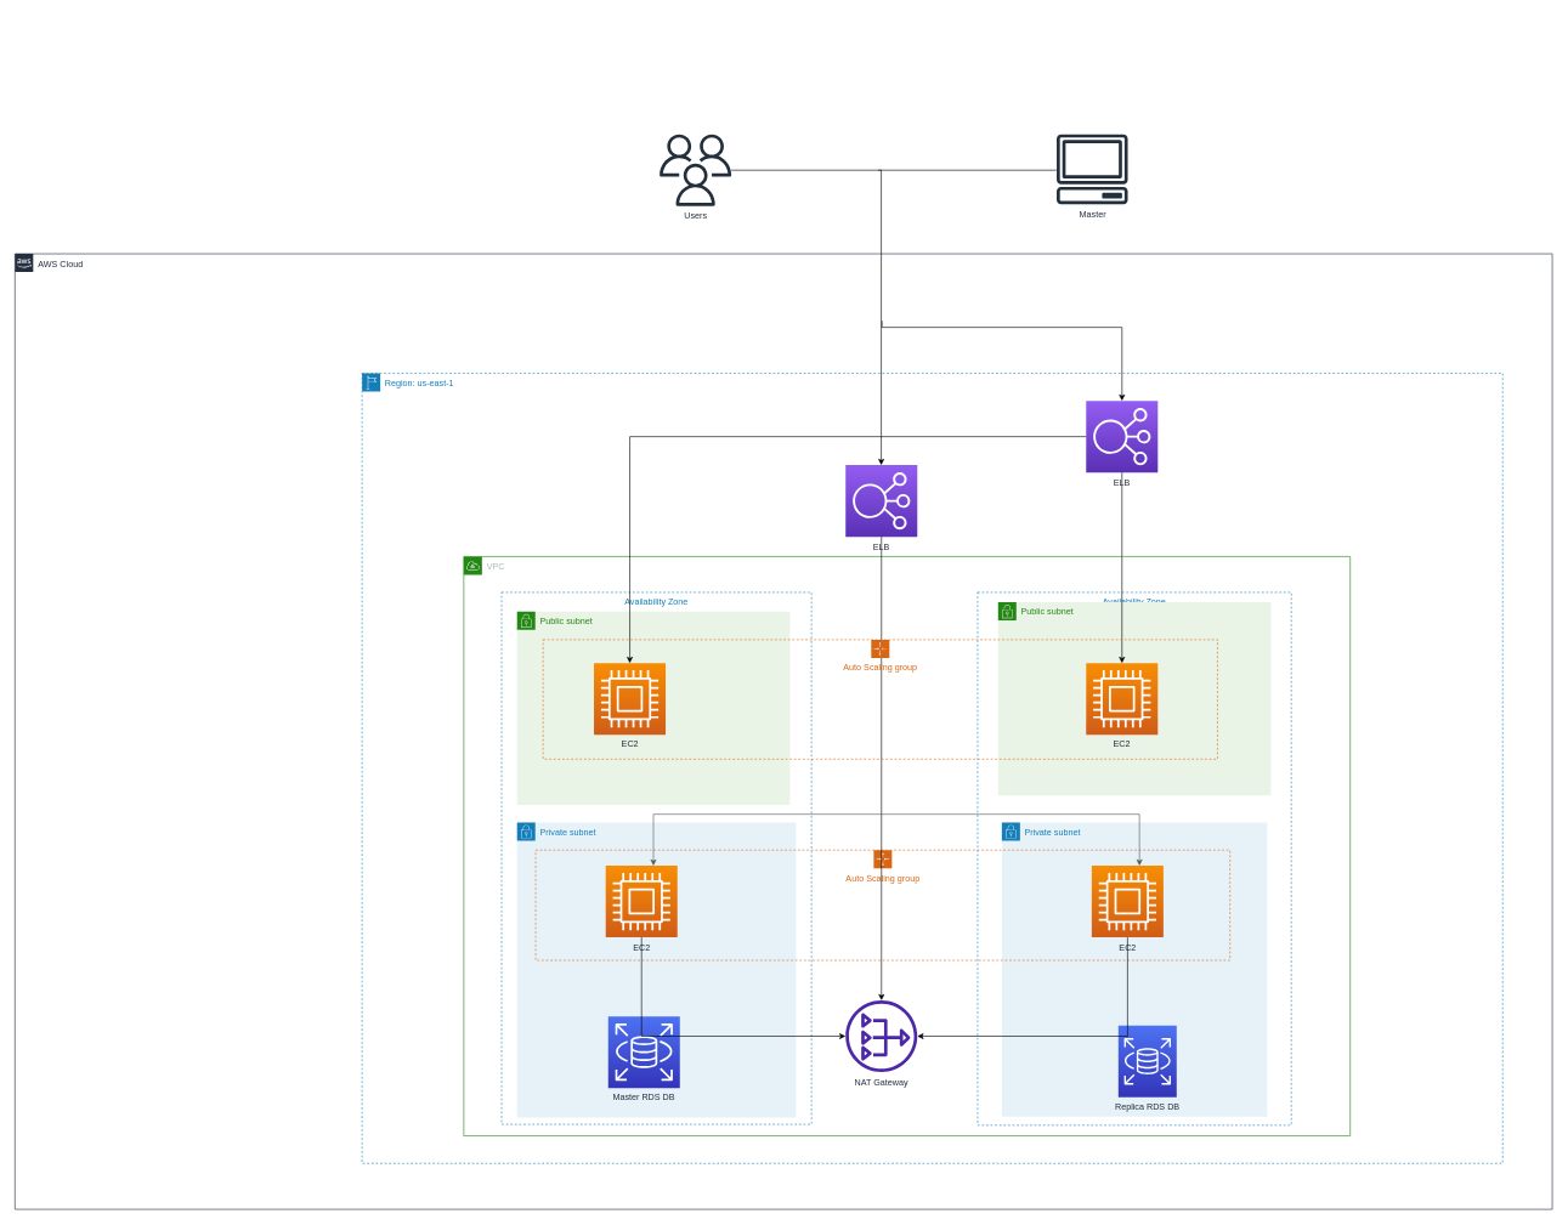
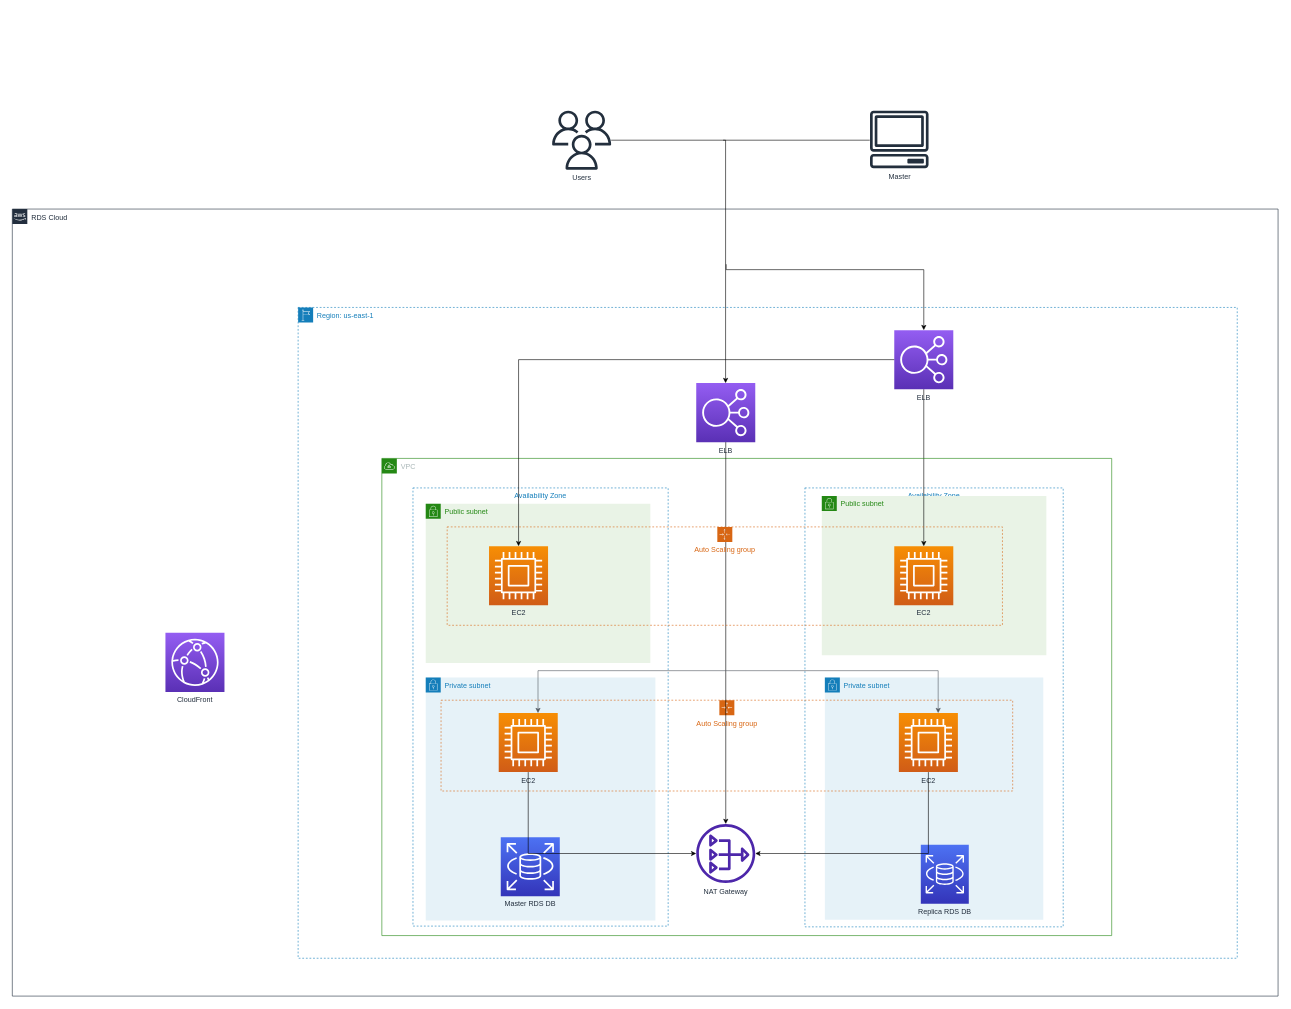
  <mxCell id="0" />
  <mxCell id="1" parent="0" />
  <mxCell id="2" value="Availability Zone" style="fillColor=none;strokeColor=#147EBA;dashed=1;verticalAlign=top;fontStyle=0;fontColor=#147EBA;" parent="1" vertex="1"><mxGeometry x="687.883" y="812.877" width="425.403" height="730.431" as="geometry" /></mxCell>
  <mxCell id="3" value="Availability Zone" style="fillColor=none;strokeColor=#147EBA;dashed=1;verticalAlign=top;fontStyle=0;fontColor=#147EBA;container=0;" vertex="1" parent="1"><mxGeometry x="1341.302" y="812.877" width="430.508" height="731.692" as="geometry" /></mxCell>
  <mxCell id="4" value="Private subnet" style="points=[[0,0],[0.25,0],[0.5,0],[0.75,0],[1,0],[1,0.25],[1,0.5],[1,0.75],[1,1],[0.75,1],[0.5,1],[0.25,1],[0,1],[0,0.75],[0,0.5],[0,0.25]];outlineConnect=0;gradientColor=none;html=1;whiteSpace=wrap;fontSize=12;fontStyle=0;container=0;pointerEvents=0;collapsible=0;recursiveResize=0;shape=mxgraph.aws4.group;grIcon=mxgraph.aws4.group_security_group;grStroke=0;strokeColor=#147EBA;fillColor=#E6F2F8;verticalAlign=top;align=left;spacingLeft=30;fontColor=#147EBA;dashed=0;" vertex="1" parent="1"><mxGeometry x="1374.484" y="1128.892" width="364.145" height="403.692" as="geometry" /></mxCell>
  <mxCell id="5" value="Public subnet" style="points=[[0,0],[0.25,0],[0.5,0],[0.75,0],[1,0],[1,0.25],[1,0.5],[1,0.75],[1,1],[0.75,1],[0.5,1],[0.25,1],[0,1],[0,0.75],[0,0.5],[0,0.25]];outlineConnect=0;gradientColor=none;html=1;whiteSpace=wrap;fontSize=12;fontStyle=0;container=1;pointerEvents=0;collapsible=0;recursiveResize=0;shape=mxgraph.aws4.group;grIcon=mxgraph.aws4.group_security_group;grStroke=0;strokeColor=#248814;fillColor=#E9F3E6;verticalAlign=top;align=left;spacingLeft=30;fontColor=#248814;dashed=0;" parent="1" vertex="1"><mxGeometry x="709.153" y="839.369" width="374.355" height="265.554" as="geometry" /></mxCell>
  <mxCell id="6" value="Public subnet" style="points=[[0,0],[0.25,0],[0.5,0],[0.75,0],[1,0],[1,0.25],[1,0.5],[1,0.75],[1,1],[0.75,1],[0.5,1],[0.25,1],[0,1],[0,0.75],[0,0.5],[0,0.25]];outlineConnect=0;gradientColor=none;html=1;whiteSpace=wrap;fontSize=12;fontStyle=0;container=1;pointerEvents=0;collapsible=0;recursiveResize=0;shape=mxgraph.aws4.group;grIcon=mxgraph.aws4.group_security_group;grStroke=0;strokeColor=#248814;fillColor=#E9F3E6;verticalAlign=top;align=left;spacingLeft=30;fontColor=#248814;dashed=0;" vertex="1" parent="1"><mxGeometry x="1369.379" y="826.438" width="374.355" height="265.554" as="geometry" /></mxCell>
  <mxCell id="7" value="EC2" style="sketch=0;points=[[0,0,0],[0.25,0,0],[0.5,0,0],[0.75,0,0],[1,0,0],[0,1,0],[0.25,1,0],[0.5,1,0],[0.75,1,0],[1,1,0],[0,0.25,0],[0,0.5,0],[0,0.75,0],[1,0.25,0],[1,0.5,0],[1,0.75,0]];outlineConnect=0;fontColor=#232F3E;gradientColor=#F78E04;gradientDirection=north;fillColor=#D05C17;strokeColor=#ffffff;dashed=0;verticalLabelPosition=bottom;verticalAlign=top;align=center;html=1;fontSize=12;fontStyle=0;aspect=fixed;shape=mxgraph.aws4.resourceIcon;resIcon=mxgraph.aws4.compute;" parent="6" vertex="1"><mxGeometry x="120.815" y="83.577" width="98.4" height="98.4" as="geometry" /></mxCell>
- <mxCell id="8" value="AWS Cloud" style="points=[[0,0],[0.25,0],[0.5,0],[0.75,0],[1,0],[1,0.25],[1,0.5],[1,0.75],[1,1],[0.75,1],[0.5,1],[0.25,1],[0,1],[0,0.75],[0,0.5],[0,0.25]];outlineConnect=0;gradientColor=none;html=1;whiteSpace=wrap;fontSize=12;fontStyle=0;container=0;pointerEvents=0;collapsible=0;recursiveResize=0;shape=mxgraph.aws4.group;grIcon=mxgraph.aws4.group_aws_cloud_alt;strokeColor=#232F3E;fillColor=none;verticalAlign=top;align=left;spacingLeft=30;fontColor=#232F3E;dashed=0;" parent="1" vertex="1"><mxGeometry x="20" y="348" width="2110" height="1312" as="geometry" /></mxCell>
+ <mxCell id="8" value="RDS Cloud" style="points=[[0,0],[0.25,0],[0.5,0],[0.75,0],[1,0],[1,0.25],[1,0.5],[1,0.75],[1,1],[0.75,1],[0.5,1],[0.25,1],[0,1],[0,0.75],[0,0.5],[0,0.25]];outlineConnect=0;gradientColor=none;html=1;whiteSpace=wrap;fontSize=12;fontStyle=0;container=0;pointerEvents=0;collapsible=0;recursiveResize=0;shape=mxgraph.aws4.group;grIcon=mxgraph.aws4.group_aws_cloud_alt;strokeColor=#232F3E;fillColor=none;verticalAlign=top;align=left;spacingLeft=30;fontColor=#232F3E;dashed=0;" parent="1" vertex="1"><mxGeometry x="20" y="348" width="2110" height="1312" as="geometry" /></mxCell>
  <mxCell id="9" value="" style="group" vertex="1" connectable="0" parent="1"><mxGeometry x="904.839" y="32.615" width="593.012" height="277.538" as="geometry" /></mxCell>
- <mxCell id="10" value="Users" style="sketch=0;outlineConnect=0;fontColor=#232F3E;gradientColor=none;fillColor=#232F3D;strokeColor=none;dashed=0;verticalLabelPosition=bottom;verticalAlign=top;align=center;html=1;fontSize=12;fontStyle=0;aspect=fixed;pointerEvents=1;shape=mxgraph.aws4.users;" parent="9" vertex="1"><mxGeometry y="151.385" width="98.4" height="98.4" as="geometry" /></mxCell>
+ <mxCell id="10" value="Users" style="sketch=0;outlineConnect=0;fontColor=#232F3E;gradientColor=none;fillColor=#232F3D;strokeColor=none;dashed=0;verticalLabelPosition=bottom;verticalAlign=top;align=center;html=1;fontSize=12;fontStyle=0;aspect=fixed;pointerEvents=1;shape=mxgraph.aws4.users;" parent="9" vertex="1"><mxGeometry x="15" y="151.385" width="98.4" height="98.4" as="geometry" /></mxCell>
  <mxCell id="11" value="" style="line;strokeWidth=1;html=1;" vertex="1" parent="9"><mxGeometry x="300" y="194.28" width="244.52" height="12.62" as="geometry" /></mxCell>
  <mxCell id="12" value="" style="group" vertex="1" connectable="0" parent="1"><mxGeometry x="1432.339" y="20" width="132.726" height="277.538" as="geometry" /></mxCell>
  <mxCell id="13" value="Master" style="sketch=0;outlineConnect=0;fontColor=#232F3E;gradientColor=none;fillColor=#232F3D;strokeColor=none;dashed=0;verticalLabelPosition=bottom;verticalAlign=top;align=center;html=1;fontSize=12;fontStyle=0;aspect=fixed;pointerEvents=1;shape=mxgraph.aws4.client;" parent="12" vertex="1"><mxGeometry x="17.016" y="164" width="98.4" height="95.877" as="geometry" /></mxCell>
  <mxCell id="14" style="edgeStyle=orthogonalEdgeStyle;rounded=0;orthogonalLoop=1;jettySize=auto;html=1;" edge="1" parent="1" source="16" target="7"><mxGeometry relative="1" as="geometry" /></mxCell>
  <mxCell id="15" style="edgeStyle=orthogonalEdgeStyle;rounded=0;orthogonalLoop=1;jettySize=auto;html=1;endArrow=none;endFill=0;startArrow=classic;startFill=1;" edge="1" parent="1" source="16"><mxGeometry relative="1" as="geometry"><mxPoint x="1210" y="440" as="targetPoint" /><Array as="points"><mxPoint x="1539" y="449" /><mxPoint x="1210" y="449" /></Array></mxGeometry></mxCell>
  <mxCell id="16" value="ELB" style="sketch=0;points=[[0,0,0],[0.25,0,0],[0.5,0,0],[0.75,0,0],[1,0,0],[0,1,0],[0.25,1,0],[0.5,1,0],[0.75,1,0],[1,1,0],[0,0.25,0],[0,0.5,0],[0,0.75,0],[1,0.25,0],[1,0.5,0],[1,0.75,0]];outlineConnect=0;fontColor=#232F3E;gradientColor=#945DF2;gradientDirection=north;fillColor=#5A30B5;strokeColor=#ffffff;dashed=0;verticalLabelPosition=bottom;verticalAlign=top;align=center;html=1;fontSize=12;fontStyle=0;aspect=fixed;shape=mxgraph.aws4.resourceIcon;resIcon=mxgraph.aws4.elastic_load_balancing;container=0;noLabel=0;" parent="1" vertex="1"><mxGeometry x="1490.194" y="549.846" width="98.4" height="98.4" as="geometry" /></mxCell>
  <mxCell id="17" value="VPC" style="points=[[0,0],[0.25,0],[0.5,0],[0.75,0],[1,0],[1,0.25],[1,0.5],[1,0.75],[1,1],[0.75,1],[0.5,1],[0.25,1],[0,1],[0,0.75],[0,0.5],[0,0.25]];outlineConnect=0;gradientColor=none;html=1;whiteSpace=wrap;fontSize=12;fontStyle=0;container=1;pointerEvents=0;collapsible=0;recursiveResize=0;shape=mxgraph.aws4.group;grIcon=mxgraph.aws4.group_vpc;strokeColor=#248814;fillColor=none;verticalAlign=top;align=left;spacingLeft=30;fontColor=#AAB7B8;dashed=0;" parent="1" vertex="1"><mxGeometry x="635.984" y="763.677" width="1216.653" height="795.4" as="geometry" /></mxCell>
+ <mxCell id="18" value="CloudFront" style="sketch=0;points=[[0,0,0],[0.25,0,0],[0.5,0,0],[0.75,0,0],[1,0,0],[0,1,0],[0.25,1,0],[0.5,1,0],[0.75,1,0],[1,1,0],[0,0.25,0],[0,0.5,0],[0,0.75,0],[1,0.25,0],[1,0.5,0],[1,0.75,0]];outlineConnect=0;fontColor=#232F3E;gradientColor=#945DF2;gradientDirection=north;fillColor=#5A30B5;strokeColor=#ffffff;dashed=0;verticalLabelPosition=bottom;verticalAlign=top;align=center;html=1;fontSize=12;fontStyle=0;aspect=fixed;shape=mxgraph.aws4.resourceIcon;resIcon=mxgraph.aws4.cloudfront;" parent="1" vertex="1"><mxGeometry x="275.242" y="1054.462" width="98.4" height="98.4" as="geometry" /></mxCell>
  <mxCell id="19" value="Region:&amp;nbsp;us-east-1" style="points=[[0,0],[0.25,0],[0.5,0],[0.75,0],[1,0],[1,0.25],[1,0.5],[1,0.75],[1,1],[0.75,1],[0.5,1],[0.25,1],[0,1],[0,0.75],[0,0.5],[0,0.25]];outlineConnect=0;gradientColor=none;html=1;whiteSpace=wrap;fontSize=12;fontStyle=0;container=0;pointerEvents=0;collapsible=0;recursiveResize=0;shape=mxgraph.aws4.group;grIcon=mxgraph.aws4.group_region;strokeColor=#147EBA;fillColor=none;verticalAlign=top;align=left;spacingLeft=30;fontColor=#147EBA;dashed=1;" parent="1" vertex="1"><mxGeometry x="496.452" y="512" width="1565.484" height="1084.923" as="geometry" /></mxCell>
  <mxCell id="20" value="Private subnet" style="points=[[0,0],[0.25,0],[0.5,0],[0.75,0],[1,0],[1,0.25],[1,0.5],[1,0.75],[1,1],[0.75,1],[0.5,1],[0.25,1],[0,1],[0,0.75],[0,0.5],[0,0.25]];outlineConnect=0;gradientColor=none;html=1;whiteSpace=wrap;fontSize=12;fontStyle=0;container=1;pointerEvents=0;collapsible=0;recursiveResize=0;shape=mxgraph.aws4.group;grIcon=mxgraph.aws4.group_security_group;grStroke=0;strokeColor=#147EBA;fillColor=#E6F2F8;verticalAlign=top;align=left;spacingLeft=30;fontColor=#147EBA;dashed=0;" parent="1" vertex="1"><mxGeometry x="709.153" y="1128.892" width="382.863" height="404.954" as="geometry" /></mxCell>
  <mxCell id="21" value="EC2" style="sketch=0;points=[[0,0,0],[0.25,0,0],[0.5,0,0],[0.75,0,0],[1,0,0],[0,1,0],[0.25,1,0],[0.5,1,0],[0.75,1,0],[1,1,0],[0,0.25,0],[0,0.5,0],[0,0.75,0],[1,0.25,0],[1,0.5,0],[1,0.75,0]];outlineConnect=0;fontColor=#232F3E;gradientColor=#F78E04;gradientDirection=north;fillColor=#D05C17;strokeColor=#ffffff;dashed=0;verticalLabelPosition=bottom;verticalAlign=top;align=center;html=1;fontSize=12;fontStyle=0;aspect=fixed;shape=mxgraph.aws4.resourceIcon;resIcon=mxgraph.aws4.compute;" vertex="1" parent="20"><mxGeometry x="121.665" y="59.292" width="98.4" height="98.4" as="geometry" /></mxCell>
  <mxCell id="22" value="Master RDS DB" style="sketch=0;points=[[0,0,0],[0.25,0,0],[0.5,0,0],[0.75,0,0],[1,0,0],[0,1,0],[0.25,1,0],[0.5,1,0],[0.75,1,0],[1,1,0],[0,0.25,0],[0,0.5,0],[0,0.75,0],[1,0.25,0],[1,0.5,0],[1,0.75,0]];outlineConnect=0;fontColor=#232F3E;gradientColor=#4D72F3;gradientDirection=north;fillColor=#3334B9;strokeColor=#ffffff;dashed=0;verticalLabelPosition=bottom;verticalAlign=top;align=center;html=1;fontSize=12;fontStyle=0;aspect=fixed;shape=mxgraph.aws4.resourceIcon;resIcon=mxgraph.aws4.rds;" parent="20" vertex="1"><mxGeometry x="125.069" y="266.185" width="98.4" height="98.4" as="geometry" /></mxCell>
  <mxCell id="23" value="EC2" style="sketch=0;points=[[0,0,0],[0.25,0,0],[0.5,0,0],[0.75,0,0],[1,0,0],[0,1,0],[0.25,1,0],[0.5,1,0],[0.75,1,0],[1,1,0],[0,0.25,0],[0,0.5,0],[0,0.75,0],[1,0.25,0],[1,0.5,0],[1,0.75,0]];outlineConnect=0;fontColor=#232F3E;gradientColor=#F78E04;gradientDirection=north;fillColor=#D05C17;strokeColor=#ffffff;dashed=0;verticalLabelPosition=bottom;verticalAlign=top;align=center;html=1;fontSize=12;fontStyle=0;aspect=fixed;shape=mxgraph.aws4.resourceIcon;resIcon=mxgraph.aws4.compute;" parent="1" vertex="1"><mxGeometry x="814.653" y="910.015" width="98.4" height="98.4" as="geometry" /></mxCell>
  <mxCell id="24" style="edgeStyle=orthogonalEdgeStyle;rounded=0;orthogonalLoop=1;jettySize=auto;html=1;" edge="1" parent="1" source="16" target="23"><mxGeometry relative="1" as="geometry" /></mxCell>
  <mxCell id="25" value="Auto Scaling group" style="points=[[0,0],[0.25,0],[0.5,0],[0.75,0],[1,0],[1,0.25],[1,0.5],[1,0.75],[1,1],[0.75,1],[0.5,1],[0.25,1],[0,1],[0,0.75],[0,0.5],[0,0.25]];outlineConnect=0;gradientColor=none;html=1;whiteSpace=wrap;fontSize=12;fontStyle=0;container=1;pointerEvents=0;collapsible=0;recursiveResize=0;shape=mxgraph.aws4.groupCenter;grIcon=mxgraph.aws4.group_auto_scaling_group;grStroke=1;strokeColor=#D86613;fillColor=none;verticalAlign=top;align=center;fontColor=#D86613;dashed=1;spacingTop=25;" vertex="1" parent="1"><mxGeometry x="734.677" y="1166.738" width="952.903" height="151.385" as="geometry" /></mxCell>
  <mxCell id="26" value="ELB" style="sketch=0;points=[[0,0,0],[0.25,0,0],[0.5,0,0],[0.75,0,0],[1,0,0],[0,1,0],[0.25,1,0],[0.5,1,0],[0.75,1,0],[1,1,0],[0,0.25,0],[0,0.5,0],[0,0.75,0],[1,0.25,0],[1,0.5,0],[1,0.75,0]];outlineConnect=0;fontColor=#232F3E;gradientColor=#945DF2;gradientDirection=north;fillColor=#5A30B5;strokeColor=#ffffff;dashed=0;verticalLabelPosition=bottom;verticalAlign=top;align=center;html=1;fontSize=12;fontStyle=0;aspect=fixed;shape=mxgraph.aws4.resourceIcon;resIcon=mxgraph.aws4.elastic_load_balancing;container=0;" vertex="1" parent="1"><mxGeometry x="1160.081" y="638.154" width="98.4" height="98.4" as="geometry" /></mxCell>
  <mxCell id="27" style="edgeStyle=orthogonalEdgeStyle;rounded=0;orthogonalLoop=1;jettySize=auto;html=1;" edge="1" parent="1" source="10" target="26"><mxGeometry relative="1" as="geometry"><Array as="points"><mxPoint x="1209" y="233" /></Array></mxGeometry></mxCell>
  <mxCell id="28" style="edgeStyle=orthogonalEdgeStyle;rounded=0;orthogonalLoop=1;jettySize=auto;html=1;endArrow=none;endFill=0;startArrow=classic;startFill=1;" edge="1" parent="1" source="29" target="21"><mxGeometry relative="1" as="geometry" /></mxCell>
  <mxCell id="29" value="NAT Gateway" style="sketch=0;outlineConnect=0;fontColor=#232F3E;gradientColor=none;fillColor=#4D27AA;strokeColor=none;dashed=0;verticalLabelPosition=bottom;verticalAlign=top;align=center;html=1;fontSize=12;fontStyle=0;aspect=fixed;pointerEvents=1;shape=mxgraph.aws4.nat_gateway;" parent="1" vertex="1"><mxGeometry x="1160.081" y="1373.123" width="98.4" height="98.4" as="geometry" /></mxCell>
  <mxCell id="30" style="edgeStyle=orthogonalEdgeStyle;rounded=0;orthogonalLoop=1;jettySize=auto;html=1;" edge="1" parent="1" source="26" target="29"><mxGeometry relative="1" as="geometry" /></mxCell>
  <mxCell id="31" value="Auto Scaling group" style="points=[[0,0],[0.25,0],[0.5,0],[0.75,0],[1,0],[1,0.25],[1,0.5],[1,0.75],[1,1],[0.75,1],[0.5,1],[0.25,1],[0,1],[0,0.75],[0,0.5],[0,0.25]];outlineConnect=0;gradientColor=none;html=1;whiteSpace=wrap;fontSize=12;fontStyle=0;container=0;pointerEvents=0;collapsible=0;recursiveResize=0;shape=mxgraph.aws4.groupCenter;grIcon=mxgraph.aws4.group_auto_scaling_group;grStroke=1;strokeColor=#D86613;fillColor=none;verticalAlign=top;align=center;fontColor=#D86613;dashed=1;spacingTop=25;" parent="1" vertex="1"><mxGeometry x="744.887" y="877.846" width="925.677" height="164" as="geometry" /></mxCell>
  <mxCell id="32" value="EC2" style="sketch=0;points=[[0,0,0],[0.25,0,0],[0.5,0,0],[0.75,0,0],[1,0,0],[0,1,0],[0.25,1,0],[0.5,1,0],[0.75,1,0],[1,1,0],[0,0.25,0],[0,0.5,0],[0,0.75,0],[1,0.25,0],[1,0.5,0],[1,0.75,0]];outlineConnect=0;fontColor=#232F3E;gradientColor=#F78E04;gradientDirection=north;fillColor=#D05C17;strokeColor=#ffffff;dashed=0;verticalLabelPosition=bottom;verticalAlign=top;align=center;html=1;fontSize=12;fontStyle=0;aspect=fixed;shape=mxgraph.aws4.resourceIcon;resIcon=mxgraph.aws4.compute;" parent="1" vertex="1"><mxGeometry x="1497.851" y="1188.185" width="98.4" height="98.4" as="geometry" /></mxCell>
  <mxCell id="33" value="Replica RDS DB" style="sketch=0;points=[[0,0,0],[0.25,0,0],[0.5,0,0],[0.75,0,0],[1,0,0],[0,1,0],[0.25,1,0],[0.5,1,0],[0.75,1,0],[1,1,0],[0,0.25,0],[0,0.5,0],[0,0.75,0],[1,0.25,0],[1,0.5,0],[1,0.75,0]];outlineConnect=0;fontColor=#232F3E;gradientColor=#4D72F3;gradientDirection=north;fillColor=#3334B9;strokeColor=#ffffff;dashed=0;verticalLabelPosition=bottom;verticalAlign=top;align=center;html=1;fontSize=12;fontStyle=0;aspect=fixed;shape=mxgraph.aws4.resourceIcon;resIcon=mxgraph.aws4.rds;" parent="1" vertex="1"><mxGeometry x="1534.435" y="1407.692" width="80" height="98.4" as="geometry" /></mxCell>
  <mxCell id="34" style="edgeStyle=orthogonalEdgeStyle;rounded=0;orthogonalLoop=1;jettySize=auto;html=1;endArrow=none;endFill=0;startArrow=classic;startFill=1;" edge="1" parent="1" source="29" target="32"><mxGeometry relative="1" as="geometry" /></mxCell>
  <mxCell id="35" value="" style="edgeStyle=orthogonalEdgeStyle;html=1;endArrow=classic;elbow=vertical;startArrow=classic;startFill=1;strokeColor=#545B64;rounded=0;endFill=1;" edge="1" parent="1" source="21" target="32"><mxGeometry width="100" relative="1" as="geometry"><mxPoint x="1122.645" y="1117.538" as="sourcePoint" /><mxPoint x="1563.363" y="1180.615" as="targetPoint" /><Array as="points"><mxPoint x="896.331" y="1117.538" /><mxPoint x="1563.363" y="1117.538" /></Array></mxGeometry></mxCell>
